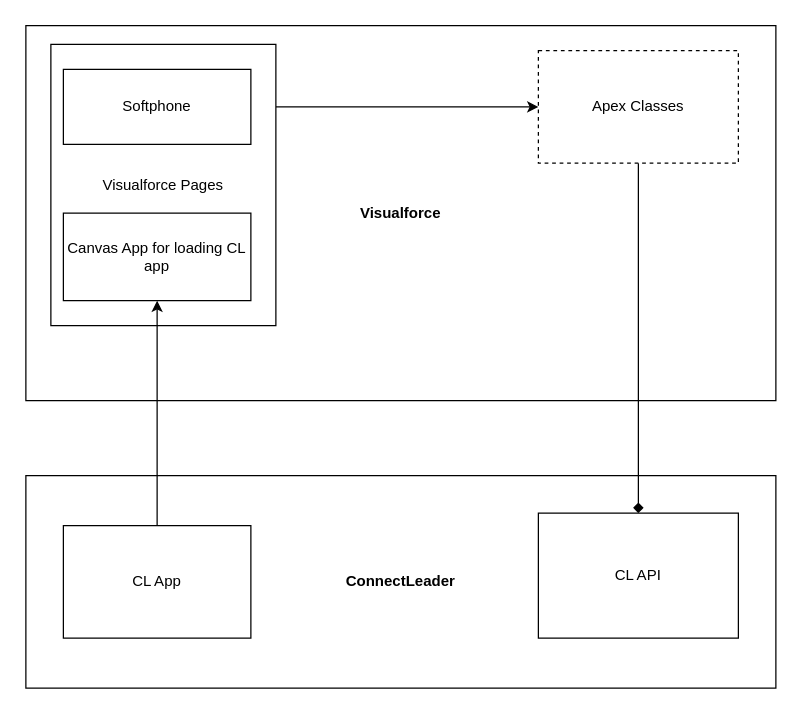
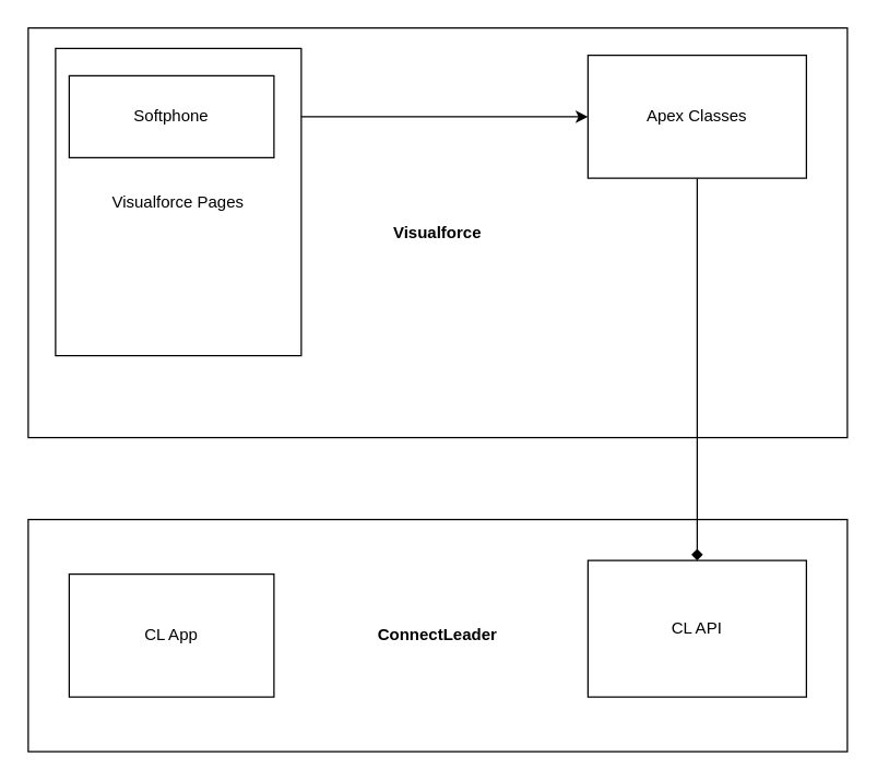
  <mxCell id="0" />
  <mxCell id="1" parent="0" />
  <mxCell id="2" value="&lt;b&gt;ConnectLeader&lt;/b&gt;" style="rounded=0;whiteSpace=wrap;html=1;" parent="1" vertex="1"><mxGeometry x="20" y="380" width="600" height="170" as="geometry" /></mxCell>
  <mxCell id="3" value="&lt;b&gt;Visualforce&lt;/b&gt;" style="rounded=0;whiteSpace=wrap;html=1;" parent="1" vertex="1"><mxGeometry x="20" y="20" width="600" height="300" as="geometry" /></mxCell>
  <mxCell id="4" style="edgeStyle=none;rounded=0;orthogonalLoop=1;jettySize=auto;html=1;entryX=0;entryY=0.5;entryDx=0;entryDy=0;" parent="1" target="8" edge="1"><mxGeometry relative="1" as="geometry"><mxPoint x="220" y="85" as="sourcePoint" /></mxGeometry></mxCell>
  <mxCell id="5" value="Visualforce Pages" style="rounded=0;whiteSpace=wrap;html=1;" parent="1" vertex="1"><mxGeometry x="40" y="35" width="180" height="225" as="geometry" /></mxCell>
  <mxCell id="6" value="CL API" style="rounded=0;whiteSpace=wrap;html=1;" parent="1" vertex="1"><mxGeometry x="430" y="410" width="160" height="100" as="geometry" /></mxCell>
  <mxCell id="7" style="edgeStyle=none;rounded=0;orthogonalLoop=1;jettySize=auto;html=1;endArrow=diamond;" parent="1" source="8" target="6" edge="1"><mxGeometry relative="1" as="geometry"><mxPoint x="490" y="340" as="sourcePoint" /></mxGeometry></mxCell>
- <mxCell id="8" value="Apex Classes" style="rounded=0;whiteSpace=wrap;html=1;dashed=1;" parent="1" vertex="1"><mxGeometry x="430" y="40" width="160" height="90" as="geometry" /></mxCell>
- <mxCell id="9" value="Canvas App for loading CL app" style="rounded=0;whiteSpace=wrap;html=1;" parent="1" vertex="1"><mxGeometry x="50" y="170" width="150" height="70" as="geometry" /></mxCell>
+ <mxCell id="8" value="Apex Classes" style="rounded=0;whiteSpace=wrap;html=1;" parent="1" vertex="1"><mxGeometry x="430" y="40" width="160" height="90" as="geometry" /></mxCell>
  <mxCell id="10" value="Softphone" style="rounded=0;whiteSpace=wrap;html=1;" parent="1" vertex="1"><mxGeometry x="50" y="55" width="150" height="60" as="geometry" /></mxCell>
- <mxCell id="11" style="edgeStyle=none;rounded=0;orthogonalLoop=1;jettySize=auto;html=1;" parent="1" source="12" target="9" edge="1"><mxGeometry relative="1" as="geometry" /></mxCell>
  <mxCell id="12" value="CL App" style="rounded=0;whiteSpace=wrap;html=1;" parent="1" vertex="1"><mxGeometry x="50" y="420" width="150" height="90" as="geometry" /></mxCell>
